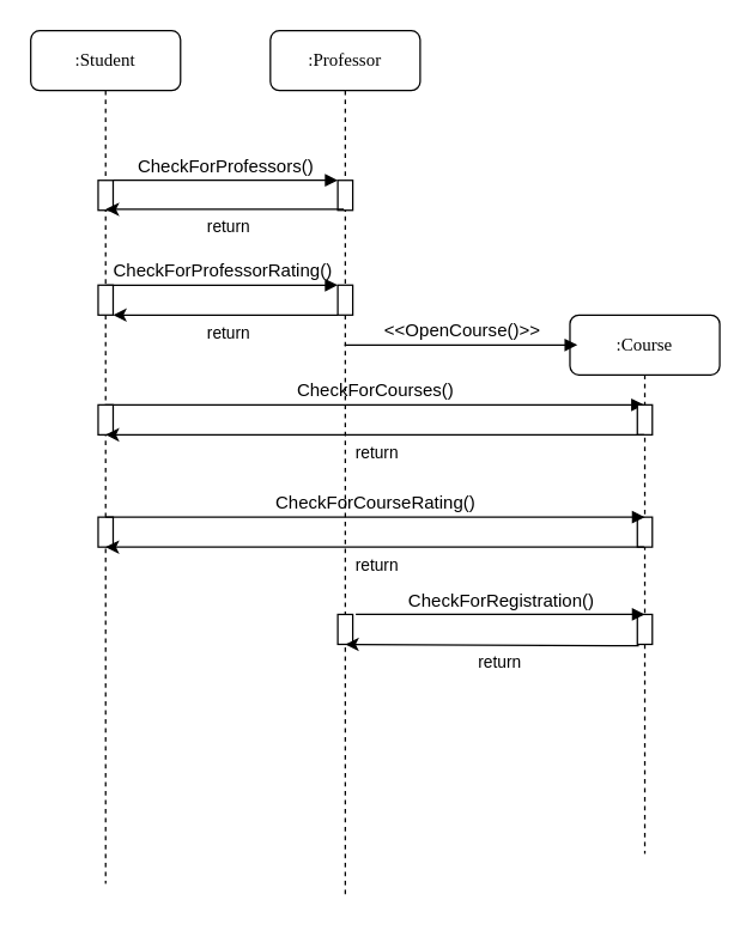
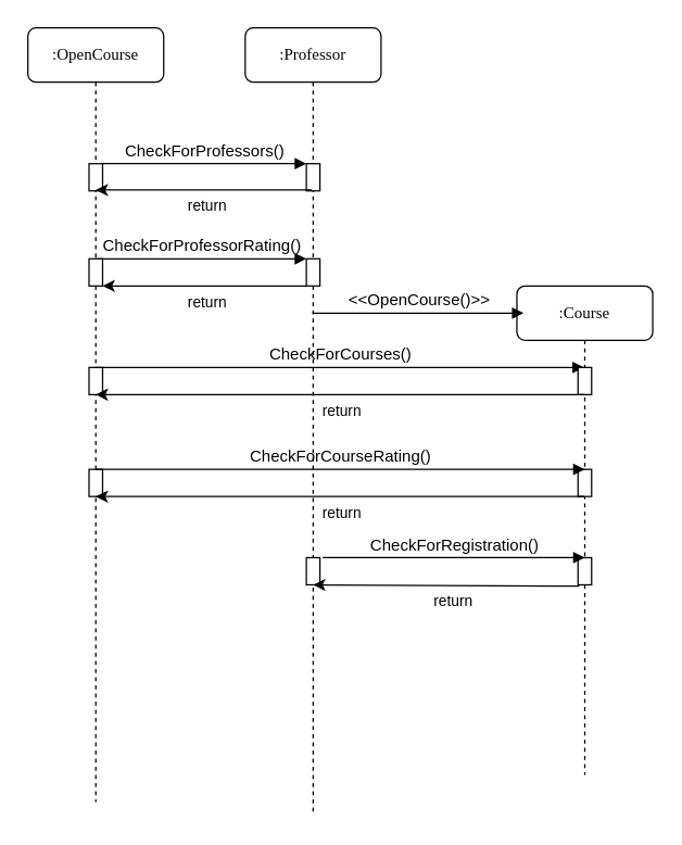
  <mxCell id="0" />
  <mxCell id="1" parent="0" />
  <mxCell id="2" value=":Professor" style="shape=umlLifeline;perimeter=lifelinePerimeter;whiteSpace=wrap;html=1;container=1;collapsible=0;recursiveResize=0;outlineConnect=0;rounded=1;shadow=0;comic=0;labelBackgroundColor=none;strokeWidth=1;fontFamily=Verdana;fontSize=12;align=center;" parent="1" vertex="1"><mxGeometry x="180" y="20" width="100" height="580" as="geometry" /></mxCell>
  <mxCell id="3" value="" style="html=1;points=[];perimeter=orthogonalPerimeter;rounded=0;shadow=0;comic=0;labelBackgroundColor=none;strokeWidth=1;fontFamily=Verdana;fontSize=12;align=center;" parent="2" vertex="1"><mxGeometry x="45" y="100" width="10" height="20" as="geometry" /></mxCell>
  <mxCell id="4" value="" style="html=1;points=[];perimeter=orthogonalPerimeter;rounded=0;shadow=0;comic=0;labelBackgroundColor=none;strokeWidth=1;fontFamily=Verdana;fontSize=12;align=center;" vertex="1" parent="2"><mxGeometry x="45" y="170" width="10" height="20" as="geometry" /></mxCell>
  <mxCell id="5" value="&lt;span style=&quot;font-family: Helvetica; text-align: left;&quot;&gt;CheckForProfessorRating()&lt;/span&gt;" style="html=1;verticalAlign=bottom;endArrow=block;entryX=0;entryY=0;labelBackgroundColor=none;fontFamily=Verdana;fontSize=12;edgeStyle=elbowEdgeStyle;elbow=vertical;" edge="1" parent="2" source="14"><mxGeometry relative="1" as="geometry"><mxPoint x="-85" y="170" as="sourcePoint" /><mxPoint x="45" y="170" as="targetPoint" /><mxPoint as="offset" /></mxGeometry></mxCell>
  <mxCell id="6" value="" style="endArrow=classic;html=1;rounded=0;entryX=1;entryY=1;entryDx=0;entryDy=0;entryPerimeter=0;exitX=0.4;exitY=0.967;exitDx=0;exitDy=0;exitPerimeter=0;" edge="1" parent="2" target="16"><mxGeometry width="50" height="50" relative="1" as="geometry"><mxPoint x="45" y="190" as="sourcePoint" /><mxPoint x="-94" y="190" as="targetPoint" /></mxGeometry></mxCell>
  <mxCell id="7" value="return" style="edgeLabel;html=1;align=center;verticalAlign=middle;resizable=0;points=[];" vertex="1" connectable="0" parent="6"><mxGeometry x="-0.137" relative="1" as="geometry"><mxPoint x="-9" y="11" as="offset" /></mxGeometry></mxCell>
  <mxCell id="8" value="&lt;span style=&quot;font-family: Helvetica; text-align: left;&quot;&gt;CheckForCourses()&lt;/span&gt;" style="html=1;verticalAlign=bottom;endArrow=block;labelBackgroundColor=none;fontFamily=Verdana;fontSize=12;edgeStyle=elbowEdgeStyle;elbow=vertical;" edge="1" parent="2" target="10"><mxGeometry relative="1" as="geometry"><mxPoint x="-110.5" y="250" as="sourcePoint" /><mxPoint x="45" y="250" as="targetPoint" /><mxPoint as="offset" /></mxGeometry></mxCell>
  <mxCell id="9" value="" style="html=1;points=[];perimeter=orthogonalPerimeter;rounded=0;shadow=0;comic=0;labelBackgroundColor=none;strokeWidth=1;fontFamily=Verdana;fontSize=12;align=center;" vertex="1" parent="2"><mxGeometry x="45" y="390" width="10" height="20" as="geometry" /></mxCell>
  <mxCell id="10" value=":Course" style="shape=umlLifeline;perimeter=lifelinePerimeter;whiteSpace=wrap;html=1;container=1;collapsible=0;recursiveResize=0;outlineConnect=0;rounded=1;shadow=0;comic=0;labelBackgroundColor=none;strokeWidth=1;fontFamily=Verdana;fontSize=12;align=center;" parent="1" vertex="1"><mxGeometry x="380" y="210" width="100" height="360" as="geometry" /></mxCell>
  <mxCell id="11" value="" style="html=1;points=[];perimeter=orthogonalPerimeter;rounded=0;shadow=0;comic=0;labelBackgroundColor=none;strokeWidth=1;fontFamily=Verdana;fontSize=12;align=center;" parent="10" vertex="1"><mxGeometry x="45" y="60" width="10" height="20" as="geometry" /></mxCell>
  <mxCell id="12" value="" style="html=1;points=[];perimeter=orthogonalPerimeter;rounded=0;shadow=0;comic=0;labelBackgroundColor=none;strokeWidth=1;fontFamily=Verdana;fontSize=12;align=center;" vertex="1" parent="10"><mxGeometry x="45" y="135" width="10" height="20" as="geometry" /></mxCell>
  <mxCell id="13" value="" style="html=1;points=[];perimeter=orthogonalPerimeter;rounded=0;shadow=0;comic=0;labelBackgroundColor=none;strokeWidth=1;fontFamily=Verdana;fontSize=12;align=center;" vertex="1" parent="10"><mxGeometry x="45" y="200" width="10" height="20" as="geometry" /></mxCell>
- <mxCell id="14" value=":Student" style="shape=umlLifeline;perimeter=lifelinePerimeter;whiteSpace=wrap;html=1;container=1;collapsible=0;recursiveResize=0;outlineConnect=0;rounded=1;shadow=0;comic=0;labelBackgroundColor=none;strokeWidth=1;fontFamily=Verdana;fontSize=12;align=center;" parent="1" vertex="1"><mxGeometry x="20" y="20" width="100" height="570" as="geometry" /></mxCell>
+ <mxCell id="14" value=":OpenCourse" style="shape=umlLifeline;perimeter=lifelinePerimeter;whiteSpace=wrap;html=1;container=1;collapsible=0;recursiveResize=0;outlineConnect=0;rounded=1;shadow=0;comic=0;labelBackgroundColor=none;strokeWidth=1;fontFamily=Verdana;fontSize=12;align=center;" parent="1" vertex="1"><mxGeometry x="20" y="20" width="100" height="570" as="geometry" /></mxCell>
  <mxCell id="15" value="" style="html=1;points=[];perimeter=orthogonalPerimeter;rounded=0;shadow=0;comic=0;labelBackgroundColor=none;strokeWidth=1;fontFamily=Verdana;fontSize=12;align=center;" parent="14" vertex="1"><mxGeometry x="45" y="100" width="10" height="20" as="geometry" /></mxCell>
  <mxCell id="16" value="" style="html=1;points=[];perimeter=orthogonalPerimeter;rounded=0;shadow=0;comic=0;labelBackgroundColor=none;strokeWidth=1;fontFamily=Verdana;fontSize=12;align=center;" vertex="1" parent="14"><mxGeometry x="45" y="170" width="10" height="20" as="geometry" /></mxCell>
  <mxCell id="17" value="" style="html=1;points=[];perimeter=orthogonalPerimeter;rounded=0;shadow=0;comic=0;labelBackgroundColor=none;strokeWidth=1;fontFamily=Verdana;fontSize=12;align=center;" vertex="1" parent="14"><mxGeometry x="45" y="250" width="10" height="20" as="geometry" /></mxCell>
  <mxCell id="18" value="" style="html=1;points=[];perimeter=orthogonalPerimeter;rounded=0;shadow=0;comic=0;labelBackgroundColor=none;strokeWidth=1;fontFamily=Verdana;fontSize=12;align=center;" vertex="1" parent="14"><mxGeometry x="45" y="325" width="10" height="20" as="geometry" /></mxCell>
  <mxCell id="19" value="&lt;span style=&quot;font-family: Helvetica; text-align: left;&quot;&gt;CheckForProfessors()&lt;/span&gt;" style="html=1;verticalAlign=bottom;endArrow=block;entryX=0;entryY=0;labelBackgroundColor=none;fontFamily=Verdana;fontSize=12;edgeStyle=elbowEdgeStyle;elbow=vertical;" parent="1" source="15" target="3" edge="1"><mxGeometry relative="1" as="geometry"><mxPoint x="110" y="130" as="sourcePoint" /></mxGeometry></mxCell>
  <mxCell id="20" value="" style="endArrow=classic;html=1;rounded=0;entryX=0.5;entryY=0.967;entryDx=0;entryDy=0;entryPerimeter=0;exitX=0.4;exitY=0.967;exitDx=0;exitDy=0;exitPerimeter=0;" edge="1" parent="1" source="3" target="15"><mxGeometry width="50" height="50" relative="1" as="geometry"><mxPoint x="200" y="250" as="sourcePoint" /><mxPoint x="250" y="200" as="targetPoint" /></mxGeometry></mxCell>
  <mxCell id="21" value="return" style="edgeLabel;html=1;align=center;verticalAlign=middle;resizable=0;points=[];" vertex="1" connectable="0" parent="20"><mxGeometry x="-0.137" relative="1" as="geometry"><mxPoint x="-9" y="11" as="offset" /></mxGeometry></mxCell>
  <mxCell id="22" value="&lt;span style=&quot;font-family: Helvetica; text-align: left;&quot;&gt;&amp;lt;&amp;lt;OpenCourse()&amp;gt;&amp;gt;&lt;/span&gt;" style="html=1;verticalAlign=bottom;endArrow=block;entryX=0;entryY=0;labelBackgroundColor=none;fontFamily=Verdana;fontSize=12;edgeStyle=elbowEdgeStyle;elbow=vertical;" edge="1" parent="1"><mxGeometry relative="1" as="geometry"><mxPoint x="229.5" y="230" as="sourcePoint" /><mxPoint x="385" y="230" as="targetPoint" /><mxPoint as="offset" /></mxGeometry></mxCell>
  <mxCell id="23" value="&lt;span style=&quot;font-family: Helvetica; text-align: left;&quot;&gt;CheckForCourseRating()&lt;/span&gt;" style="html=1;verticalAlign=bottom;endArrow=block;labelBackgroundColor=none;fontFamily=Verdana;fontSize=12;edgeStyle=elbowEdgeStyle;elbow=vertical;" edge="1" parent="1"><mxGeometry relative="1" as="geometry"><mxPoint x="70" y="345" as="sourcePoint" /><mxPoint x="430" y="345" as="targetPoint" /><mxPoint as="offset" /></mxGeometry></mxCell>
  <mxCell id="24" value="&lt;span style=&quot;font-family: Helvetica; text-align: left;&quot;&gt;CheckForRegistration()&lt;/span&gt;" style="html=1;verticalAlign=bottom;endArrow=block;labelBackgroundColor=none;fontFamily=Verdana;fontSize=12;edgeStyle=elbowEdgeStyle;elbow=vertical;exitX=1.2;exitY=0;exitDx=0;exitDy=0;exitPerimeter=0;" edge="1" parent="1" source="9"><mxGeometry relative="1" as="geometry"><mxPoint x="230" y="420" as="sourcePoint" /><mxPoint x="430" y="410" as="targetPoint" /><mxPoint as="offset" /></mxGeometry></mxCell>
  <mxCell id="25" value="" style="endArrow=classic;html=1;rounded=0;entryX=1;entryY=1;entryDx=0;entryDy=0;entryPerimeter=0;exitX=0.1;exitY=1.05;exitDx=0;exitDy=0;exitPerimeter=0;" edge="1" parent="1" source="13"><mxGeometry width="50" height="50" relative="1" as="geometry"><mxPoint x="380" y="430" as="sourcePoint" /><mxPoint x="230" y="430" as="targetPoint" /></mxGeometry></mxCell>
  <mxCell id="26" value="return" style="edgeLabel;html=1;align=center;verticalAlign=middle;resizable=0;points=[];" vertex="1" connectable="0" parent="25"><mxGeometry x="-0.137" relative="1" as="geometry"><mxPoint x="-9" y="11" as="offset" /></mxGeometry></mxCell>
  <mxCell id="27" value="" style="endArrow=classic;html=1;rounded=0;entryX=0.5;entryY=1;entryDx=0;entryDy=0;entryPerimeter=0;" edge="1" parent="1" source="10" target="17"><mxGeometry width="50" height="50" relative="1" as="geometry"><mxPoint x="230" y="290" as="sourcePoint" /><mxPoint x="80" y="290" as="targetPoint" /></mxGeometry></mxCell>
  <mxCell id="28" value="return" style="edgeLabel;html=1;align=center;verticalAlign=middle;resizable=0;points=[];" vertex="1" connectable="0" parent="27"><mxGeometry x="-0.137" relative="1" as="geometry"><mxPoint x="-24" y="11" as="offset" /></mxGeometry></mxCell>
  <mxCell id="29" value="" style="endArrow=classic;html=1;rounded=0;entryX=1;entryY=1;entryDx=0;entryDy=0;entryPerimeter=0;" edge="1" parent="1" source="10"><mxGeometry width="50" height="50" relative="1" as="geometry"><mxPoint x="220" y="365" as="sourcePoint" /><mxPoint x="70" y="365" as="targetPoint" /></mxGeometry></mxCell>
  <mxCell id="30" value="return" style="edgeLabel;html=1;align=center;verticalAlign=middle;resizable=0;points=[];" vertex="1" connectable="0" parent="29"><mxGeometry x="-0.137" relative="1" as="geometry"><mxPoint x="-24" y="11" as="offset" /></mxGeometry></mxCell>
